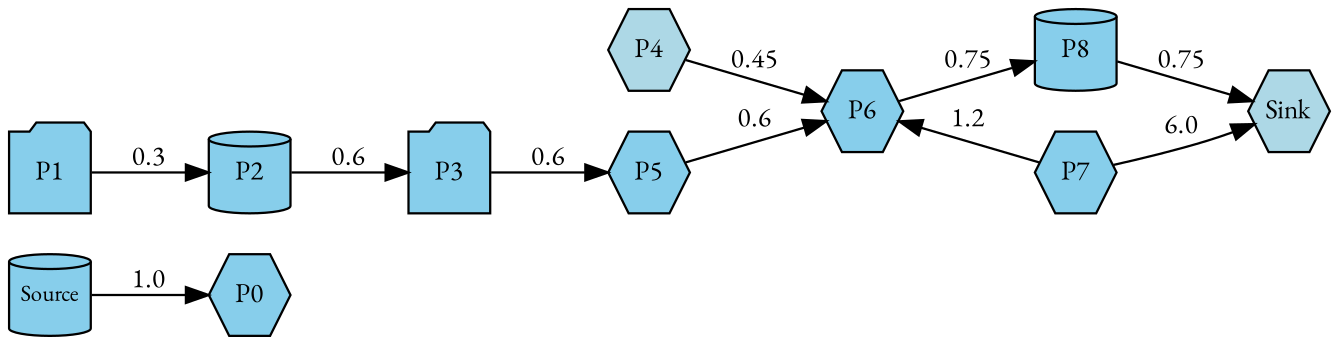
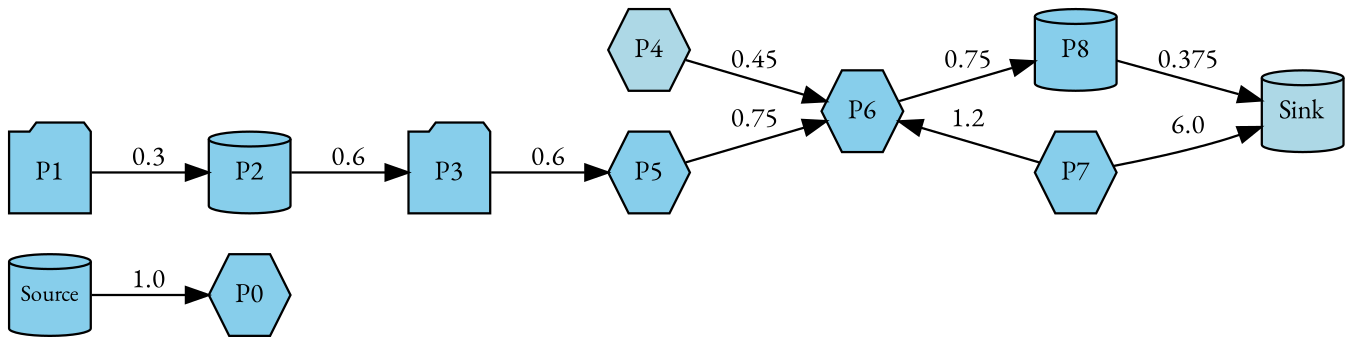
  digraph {
    fontname="EB Garamond"
    rankdir=LR
    splines=true
    node [fillcolor=skyblue fixedsize=true fontcolor=black fontname="EB Garamond" fontsize=12 margin=0 shape=hexagon style=filled]
    edge [fontcolor=black fontname="EB Garamond" fontsize=12 margin=0]
    n1 [fontsize=10 label=Source shape=cylinder width=0.5]
    n2 [label=P3 shape=folder width=0.5]
    n3 [label=P0 width=0.5]
    n4 [label=P1 shape=folder width=0.5]
    n5 [label=P2 shape=cylinder width=0.5]
    n6 [fillcolor=lightblue label=P4 width=0.5]
    n7 [label=P5 width=0.5]
    n8 [label=P6 width=0.5]
    n9 [label=P7 width=0.5]
    n10 [label=P8 shape=cylinder width=0.5]
-   n11 [fillcolor=lightblue label=Sink width=0.5]
+   n11 [fillcolor=lightblue label=Sink shape=cylinder width=0.5]
    subgraph sub_1 {
      rank=same
      n1
    }
    subgraph sub_2 {
      rank=same
      n2
    }
    subgraph sub_3 {
      rank=same
      n3
    }
    subgraph sub_4 {
      rank=same
      n4
    }
    subgraph sub_5 {
      rank=same
      n5
    }
    subgraph sub_6 {
      rank=same
      n6
      n7
    }
    subgraph sub_7 {
      rank=same
      n8
    }
    subgraph sub_8 {
      rank=same
      n9
      n10
    }
    subgraph sub_9 {
      rank=same
      n11
    }
    n1 -> n3 [label=1.0]
    n2 -> n7 [label=0.6]
    n4 -> n5 [label=0.3]
    n5 -> n2 [label=0.6]
    n6 -> n8 [label=0.45]
-   n7 -> n8 [label=0.6]
+   n7 -> n8 [label=0.75]
    n8 -> n10 [label=0.75]
    n9 -> n8 [label=1.2]
    n9 -> n11 [label=6.0]
-   n10 -> n11 [label=0.75]
+   n10 -> n11 [label=0.375]
  }
